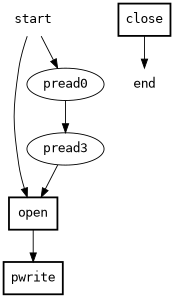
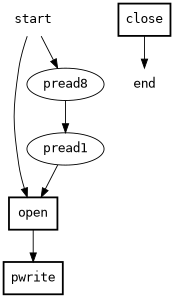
  digraph {
    fontname="DejaVu Sans Mono"
    node [fontname="DejaVu Sans Mono" shape=box]
    edge [fontname="DejaVu Sans Mono"]
    start [shape=plaintext]
    open [style=bold]
-   pread0 [shape=""]
+   pread0 [label=pread8 shape=""]
    pwrite [style=bold]
    end [shape=plaintext]
-   pread1 [label=pread3 shape=""]
+   pread1 [shape=""]
    close [style=bold]
    start -> open
    start -> pread0
    open -> pwrite
    pread0 -> pread1
    pread1 -> open
    close -> end
  }
